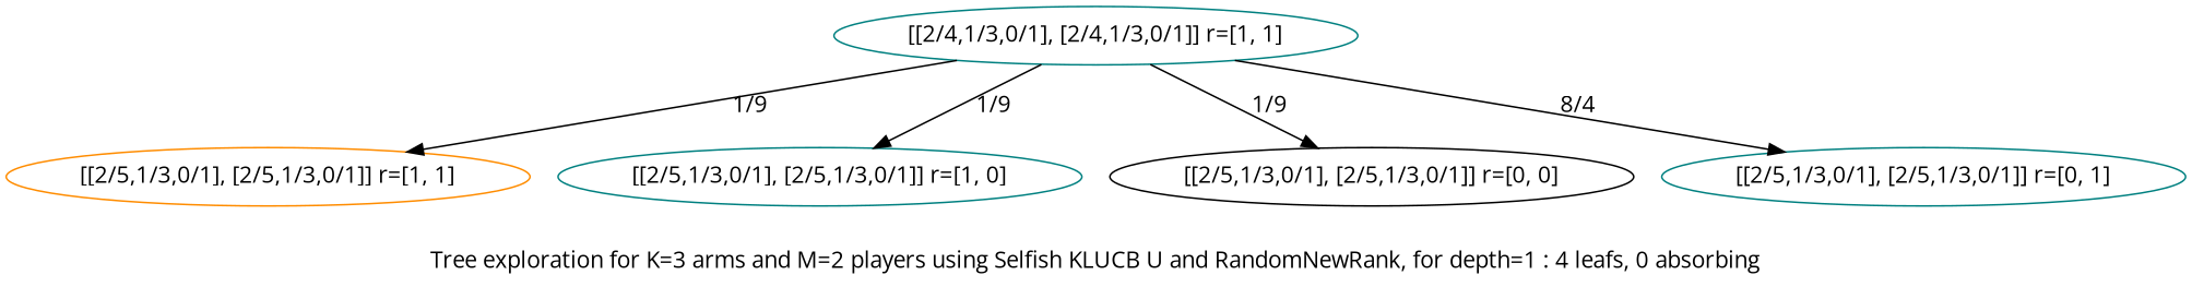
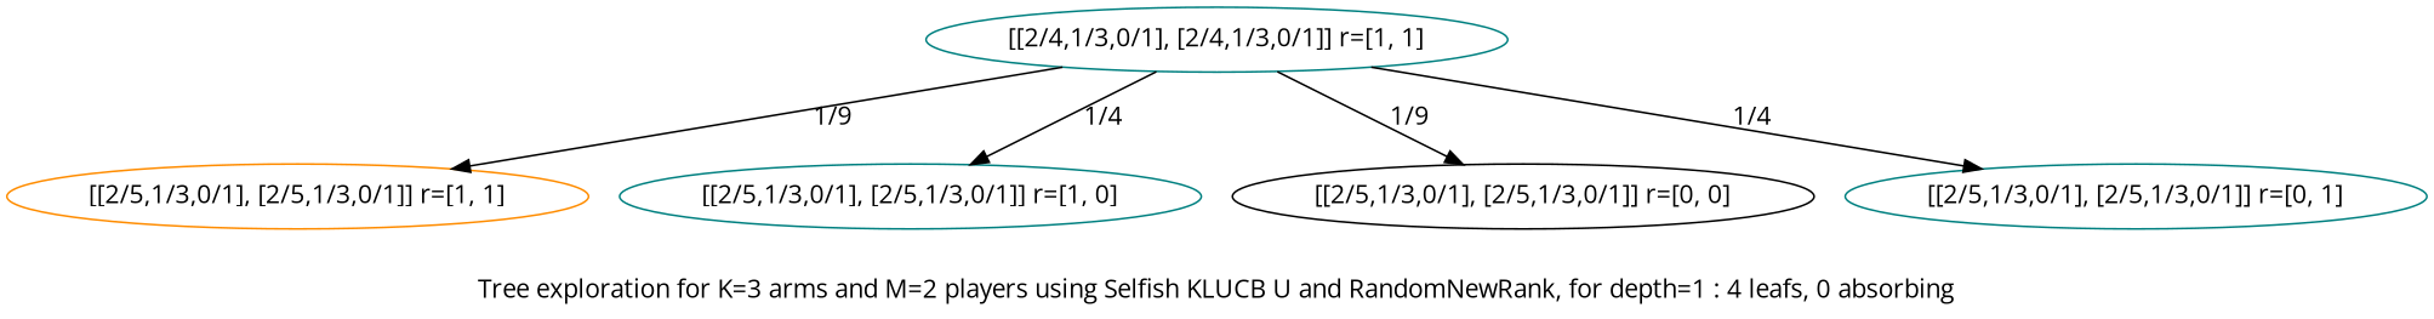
  digraph {
    fontname="Open Sans"
    label="Tree exploration for K=3 arms and M=2 players using Selfish KLUCB U and RandomNewRank, for depth=1 : 4 leafs, 0 absorbing"
    node [color=teal fontname="Open Sans"]
    edge [color=black fontname="Open Sans"]
    n1 [label="[[2/4,1/3,0/1], [2/4,1/3,0/1]] r=[1, 1]"]
    n2 [color=darkorange label="[[2/5,1/3,0/1], [2/5,1/3,0/1]] r=[1, 1]"]
    n3 [label="[[2/5,1/3,0/1], [2/5,1/3,0/1]] r=[1, 0]"]
    n4 [color=black label="[[2/5,1/3,0/1], [2/5,1/3,0/1]] r=[0, 0]"]
    n5 [label="[[2/5,1/3,0/1], [2/5,1/3,0/1]] r=[0, 1]"]
    n1 -> n2 [label="1/9"]
-   n1 -> n3 [label="1/9"]
+   n1 -> n3 [label="1/4"]
    n1 -> n4 [label="1/9"]
-   n1 -> n5 [label="8/4"]
+   n1 -> n5 [label="1/4"]
  }
